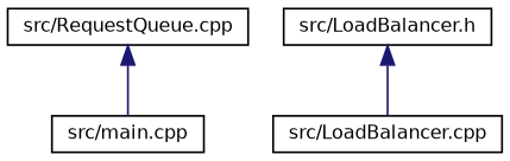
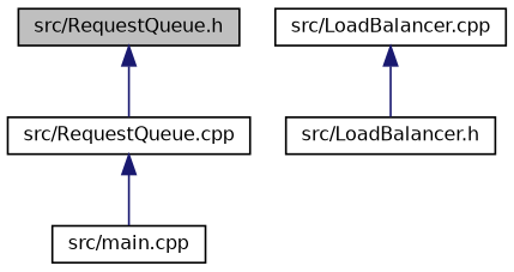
  digraph {
    node [color=black fillcolor=white fontname=Helvetica fontsize=10 shape=record style=filled]
    edge [color=midnightblue dir=back fontname=Helvetica fontsize=10 labelfontname=Helvetica labelfontsize=10 style=solid]
+   n1 [fillcolor=grey75 fontcolor=black height=0.2 label="src/RequestQueue.h" width=0.4]
    n2 [height=0.2 label="src/RequestQueue.cpp" width=0.4]
    n3 [height=0.2 label="src/LoadBalancer.h" width=0.4]
    n4 [height=0.2 label="src/LoadBalancer.cpp" width=0.4]
    n5 [height=0.2 label="src/main.cpp" width=0.4]
+   n1 -> n2
    n2 -> n5
-   n3 -> n4
+   n4 -> n3
  }
